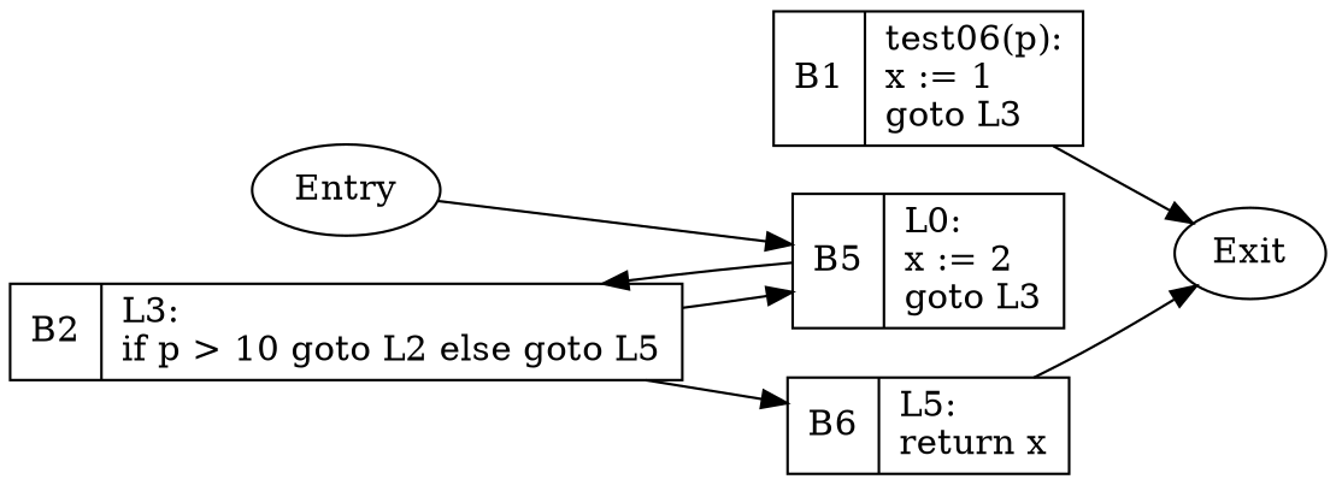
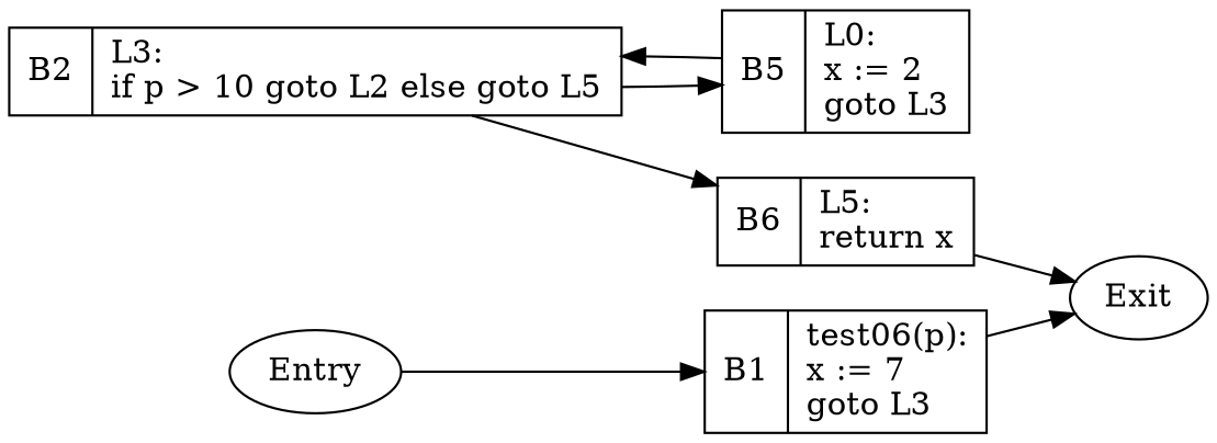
  digraph {
    rankdir=LR
    node [shape=record]
-   n1 [label="{B1|test06(p):\lx := 1\lgoto L3\l}"]
+   n1 [label="{B1|test06(p):\lx := 7\lgoto L3\l}"]
    Exit [shape=""]
    n3 [label="{B2|L3:\lif p \> 10 goto L2 else goto L5\l}"]
    n4 [label="{B5|L0:\lx := 2\lgoto L3\l}"]
    n5 [label="{B6|L5:\lreturn x\l}"]
    Entry [shape=""]
    n1 -> Exit
    n3 -> n4
    n3 -> n5
    n4 -> n3
    n5 -> Exit
-   Entry -> n4
+   Entry -> n1
  }
